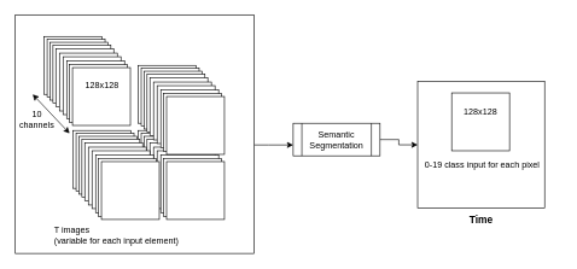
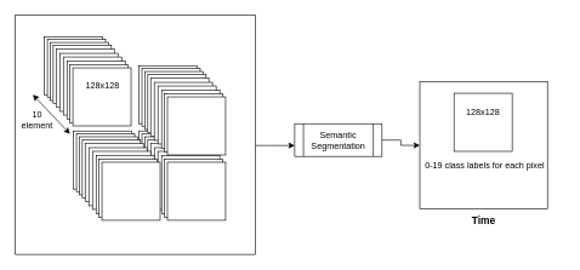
  <mxCell id="0" />
  <mxCell id="1" parent="0" />
  <mxCell id="2" value="" style="edgeStyle=orthogonalEdgeStyle;rounded=0;orthogonalLoop=1;jettySize=auto;html=1;" edge="1" parent="1" source="3" target="54"><mxGeometry relative="1" as="geometry"><Array as="points"><mxPoint x="370" y="200" /><mxPoint x="370" y="200" /></Array></mxGeometry></mxCell>
  <mxCell id="3" value="" style="whiteSpace=wrap;html=1;aspect=fixed;" vertex="1" parent="1"><mxGeometry x="20" y="20" width="330" height="330" as="geometry" /></mxCell>
- <mxCell id="4" value="&lt;div style=&quot;text-align: left;&quot;&gt;&lt;span style=&quot;background-color: initial;&quot;&gt;T images&amp;nbsp;&lt;/span&gt;&lt;/div&gt;(variable for each input element)" style="text;strokeColor=none;align=center;fillColor=none;html=1;verticalAlign=middle;whiteSpace=wrap;rounded=0;" vertex="1" parent="1"><mxGeometry x="30" y="310" width="260" height="30" as="geometry" /></mxCell>
  <mxCell id="5" value="" style="group" vertex="1" connectable="0" parent="1"><mxGeometry x="190" y="180" width="119" height="123" as="geometry" /></mxCell>
  <mxCell id="6" value="" style="whiteSpace=wrap;html=1;aspect=fixed;movable=1;resizable=1;rotatable=1;deletable=1;editable=1;locked=0;connectable=1;" vertex="1" parent="5"><mxGeometry width="80" height="80" as="geometry" /></mxCell>
  <mxCell id="7" value="" style="whiteSpace=wrap;html=1;aspect=fixed;movable=1;resizable=1;rotatable=1;deletable=1;editable=1;locked=0;connectable=1;" vertex="1" parent="5"><mxGeometry x="4" y="4" width="80" height="80" as="geometry" /></mxCell>
  <mxCell id="8" value="" style="whiteSpace=wrap;html=1;aspect=fixed;movable=1;resizable=1;rotatable=1;deletable=1;editable=1;locked=0;connectable=1;" vertex="1" parent="5"><mxGeometry x="8" y="8" width="80" height="80" as="geometry" /></mxCell>
  <mxCell id="9" value="" style="whiteSpace=wrap;html=1;aspect=fixed;movable=1;resizable=1;rotatable=1;deletable=1;editable=1;locked=0;connectable=1;" vertex="1" parent="5"><mxGeometry x="12" y="12" width="80" height="80" as="geometry" /></mxCell>
  <mxCell id="10" value="" style="whiteSpace=wrap;html=1;aspect=fixed;movable=1;resizable=1;rotatable=1;deletable=1;editable=1;locked=0;connectable=1;" vertex="1" parent="5"><mxGeometry x="16" y="17" width="80" height="80" as="geometry" /></mxCell>
  <mxCell id="11" value="" style="whiteSpace=wrap;html=1;aspect=fixed;movable=1;resizable=1;rotatable=1;deletable=1;editable=1;locked=0;connectable=1;" vertex="1" parent="5"><mxGeometry x="21" y="23" width="80" height="80" as="geometry" /></mxCell>
  <mxCell id="12" value="" style="whiteSpace=wrap;html=1;aspect=fixed;movable=1;resizable=1;rotatable=1;deletable=1;editable=1;locked=0;connectable=1;" vertex="1" parent="5"><mxGeometry x="26" y="28" width="80" height="80" as="geometry" /></mxCell>
  <mxCell id="13" value="" style="whiteSpace=wrap;html=1;aspect=fixed;movable=1;resizable=1;rotatable=1;deletable=1;editable=1;locked=0;connectable=1;" vertex="1" parent="5"><mxGeometry x="31" y="34" width="80" height="80" as="geometry" /></mxCell>
  <mxCell id="14" value="" style="whiteSpace=wrap;html=1;aspect=fixed;movable=1;resizable=1;rotatable=1;deletable=1;editable=1;locked=0;connectable=1;" vertex="1" parent="5"><mxGeometry x="35" y="39" width="80" height="80" as="geometry" /></mxCell>
  <mxCell id="15" value="" style="whiteSpace=wrap;html=1;aspect=fixed;movable=1;resizable=1;rotatable=1;deletable=1;editable=1;locked=0;connectable=1;" vertex="1" parent="5"><mxGeometry x="39" y="43" width="80" height="80" as="geometry" /></mxCell>
  <mxCell id="16" value="" style="group" vertex="1" connectable="0" parent="1"><mxGeometry x="190" y="90" width="119" height="123" as="geometry" /></mxCell>
  <mxCell id="17" value="" style="whiteSpace=wrap;html=1;aspect=fixed;movable=1;resizable=1;rotatable=1;deletable=1;editable=1;locked=0;connectable=1;" vertex="1" parent="16"><mxGeometry width="80" height="80" as="geometry" /></mxCell>
  <mxCell id="18" value="" style="whiteSpace=wrap;html=1;aspect=fixed;movable=1;resizable=1;rotatable=1;deletable=1;editable=1;locked=0;connectable=1;" vertex="1" parent="16"><mxGeometry x="4" y="4" width="80" height="80" as="geometry" /></mxCell>
  <mxCell id="19" value="" style="whiteSpace=wrap;html=1;aspect=fixed;movable=1;resizable=1;rotatable=1;deletable=1;editable=1;locked=0;connectable=1;" vertex="1" parent="16"><mxGeometry x="8" y="8" width="80" height="80" as="geometry" /></mxCell>
  <mxCell id="20" value="" style="whiteSpace=wrap;html=1;aspect=fixed;movable=1;resizable=1;rotatable=1;deletable=1;editable=1;locked=0;connectable=1;" vertex="1" parent="16"><mxGeometry x="12" y="12" width="80" height="80" as="geometry" /></mxCell>
  <mxCell id="21" value="" style="whiteSpace=wrap;html=1;aspect=fixed;movable=1;resizable=1;rotatable=1;deletable=1;editable=1;locked=0;connectable=1;" vertex="1" parent="16"><mxGeometry x="16" y="17" width="80" height="80" as="geometry" /></mxCell>
  <mxCell id="22" value="" style="whiteSpace=wrap;html=1;aspect=fixed;movable=1;resizable=1;rotatable=1;deletable=1;editable=1;locked=0;connectable=1;" vertex="1" parent="16"><mxGeometry x="21" y="23" width="80" height="80" as="geometry" /></mxCell>
  <mxCell id="23" value="" style="whiteSpace=wrap;html=1;aspect=fixed;movable=1;resizable=1;rotatable=1;deletable=1;editable=1;locked=0;connectable=1;" vertex="1" parent="16"><mxGeometry x="26" y="28" width="80" height="80" as="geometry" /></mxCell>
  <mxCell id="24" value="" style="whiteSpace=wrap;html=1;aspect=fixed;movable=1;resizable=1;rotatable=1;deletable=1;editable=1;locked=0;connectable=1;" vertex="1" parent="16"><mxGeometry x="31" y="34" width="80" height="80" as="geometry" /></mxCell>
  <mxCell id="25" value="" style="whiteSpace=wrap;html=1;aspect=fixed;movable=1;resizable=1;rotatable=1;deletable=1;editable=1;locked=0;connectable=1;" vertex="1" parent="16"><mxGeometry x="35" y="39" width="80" height="80" as="geometry" /></mxCell>
  <mxCell id="26" value="" style="whiteSpace=wrap;html=1;aspect=fixed;movable=1;resizable=1;rotatable=1;deletable=1;editable=1;locked=0;connectable=1;" vertex="1" parent="16"><mxGeometry x="39" y="43" width="80" height="80" as="geometry" /></mxCell>
  <mxCell id="27" value="" style="group" vertex="1" connectable="0" parent="1"><mxGeometry x="100" y="180" width="138.5" height="123" as="geometry" /></mxCell>
  <mxCell id="28" value="" style="whiteSpace=wrap;html=1;aspect=fixed;movable=1;resizable=1;rotatable=1;deletable=1;editable=1;locked=0;connectable=1;" vertex="1" parent="27"><mxGeometry width="80" height="80" as="geometry" /></mxCell>
  <mxCell id="29" value="" style="whiteSpace=wrap;html=1;aspect=fixed;movable=1;resizable=1;rotatable=1;deletable=1;editable=1;locked=0;connectable=1;" vertex="1" parent="27"><mxGeometry x="4" y="4" width="80" height="80" as="geometry" /></mxCell>
  <mxCell id="30" value="" style="whiteSpace=wrap;html=1;aspect=fixed;movable=1;resizable=1;rotatable=1;deletable=1;editable=1;locked=0;connectable=1;" vertex="1" parent="27"><mxGeometry x="8" y="8" width="80" height="80" as="geometry" /></mxCell>
  <mxCell id="31" value="" style="whiteSpace=wrap;html=1;aspect=fixed;movable=1;resizable=1;rotatable=1;deletable=1;editable=1;locked=0;connectable=1;" vertex="1" parent="27"><mxGeometry x="12" y="12" width="80" height="80" as="geometry" /></mxCell>
  <mxCell id="32" value="" style="whiteSpace=wrap;html=1;aspect=fixed;movable=1;resizable=1;rotatable=1;deletable=1;editable=1;locked=0;connectable=1;" vertex="1" parent="27"><mxGeometry x="16" y="17" width="80" height="80" as="geometry" /></mxCell>
  <mxCell id="33" value="" style="whiteSpace=wrap;html=1;aspect=fixed;movable=1;resizable=1;rotatable=1;deletable=1;editable=1;locked=0;connectable=1;" vertex="1" parent="27"><mxGeometry x="21" y="23" width="80" height="80" as="geometry" /></mxCell>
  <mxCell id="34" value="" style="whiteSpace=wrap;html=1;aspect=fixed;movable=1;resizable=1;rotatable=1;deletable=1;editable=1;locked=0;connectable=1;" vertex="1" parent="27"><mxGeometry x="26" y="28" width="80" height="80" as="geometry" /></mxCell>
  <mxCell id="35" value="" style="whiteSpace=wrap;html=1;aspect=fixed;movable=1;resizable=1;rotatable=1;deletable=1;editable=1;locked=0;connectable=1;" vertex="1" parent="27"><mxGeometry x="31" y="34" width="80" height="80" as="geometry" /></mxCell>
  <mxCell id="36" value="" style="whiteSpace=wrap;html=1;aspect=fixed;movable=1;resizable=1;rotatable=1;deletable=1;editable=1;locked=0;connectable=1;" vertex="1" parent="27"><mxGeometry x="35" y="39" width="80" height="80" as="geometry" /></mxCell>
  <mxCell id="37" value="" style="whiteSpace=wrap;html=1;aspect=fixed;movable=1;resizable=1;rotatable=1;deletable=1;editable=1;locked=0;connectable=1;" vertex="1" parent="27"><mxGeometry x="39" y="43" width="80" height="80" as="geometry" /></mxCell>
  <mxCell id="38" value="" style="group" vertex="1" connectable="0" parent="1"><mxGeometry x="20" y="50" width="159" height="130" as="geometry" /></mxCell>
  <mxCell id="39" value="" style="group" vertex="1" connectable="0" parent="38"><mxGeometry x="40" width="119" height="123" as="geometry" /></mxCell>
  <mxCell id="40" value="" style="whiteSpace=wrap;html=1;aspect=fixed;movable=1;resizable=1;rotatable=1;deletable=1;editable=1;locked=0;connectable=1;" vertex="1" parent="39"><mxGeometry width="80" height="80" as="geometry" /></mxCell>
  <mxCell id="41" value="" style="whiteSpace=wrap;html=1;aspect=fixed;movable=1;resizable=1;rotatable=1;deletable=1;editable=1;locked=0;connectable=1;" vertex="1" parent="39"><mxGeometry x="4" y="4" width="80" height="80" as="geometry" /></mxCell>
  <mxCell id="42" value="" style="whiteSpace=wrap;html=1;aspect=fixed;movable=1;resizable=1;rotatable=1;deletable=1;editable=1;locked=0;connectable=1;" vertex="1" parent="39"><mxGeometry x="8" y="8" width="80" height="80" as="geometry" /></mxCell>
  <mxCell id="43" value="" style="whiteSpace=wrap;html=1;aspect=fixed;movable=1;resizable=1;rotatable=1;deletable=1;editable=1;locked=0;connectable=1;" vertex="1" parent="39"><mxGeometry x="12" y="12" width="80" height="80" as="geometry" /></mxCell>
  <mxCell id="44" value="" style="whiteSpace=wrap;html=1;aspect=fixed;movable=1;resizable=1;rotatable=1;deletable=1;editable=1;locked=0;connectable=1;" vertex="1" parent="39"><mxGeometry x="16" y="17" width="80" height="80" as="geometry" /></mxCell>
  <mxCell id="45" value="" style="whiteSpace=wrap;html=1;aspect=fixed;movable=1;resizable=1;rotatable=1;deletable=1;editable=1;locked=0;connectable=1;" vertex="1" parent="39"><mxGeometry x="21" y="23" width="80" height="80" as="geometry" /></mxCell>
  <mxCell id="46" value="" style="whiteSpace=wrap;html=1;aspect=fixed;movable=1;resizable=1;rotatable=1;deletable=1;editable=1;locked=0;connectable=1;" vertex="1" parent="39"><mxGeometry x="26" y="28" width="80" height="80" as="geometry" /></mxCell>
  <mxCell id="47" value="" style="whiteSpace=wrap;html=1;aspect=fixed;movable=1;resizable=1;rotatable=1;deletable=1;editable=1;locked=0;connectable=1;" vertex="1" parent="39"><mxGeometry x="31" y="34" width="80" height="80" as="geometry" /></mxCell>
  <mxCell id="48" value="" style="whiteSpace=wrap;html=1;aspect=fixed;movable=1;resizable=1;rotatable=1;deletable=1;editable=1;locked=0;connectable=1;" vertex="1" parent="39"><mxGeometry x="35" y="39" width="80" height="80" as="geometry" /></mxCell>
  <mxCell id="49" value="" style="whiteSpace=wrap;html=1;aspect=fixed;movable=1;resizable=1;rotatable=1;deletable=1;editable=1;locked=0;connectable=1;" vertex="1" parent="39"><mxGeometry x="39" y="43" width="80" height="80" as="geometry" /></mxCell>
  <mxCell id="50" value="" style="endArrow=classic;startArrow=classic;html=1;rounded=0;" edge="1" parent="39"><mxGeometry width="50" height="50" relative="1" as="geometry"><mxPoint x="-16" y="80" as="sourcePoint" /><mxPoint x="35" y="134" as="targetPoint" /></mxGeometry></mxCell>
  <mxCell id="51" value="128x128" style="text;strokeColor=none;align=center;fillColor=none;html=1;verticalAlign=middle;whiteSpace=wrap;rounded=0;" vertex="1" parent="39"><mxGeometry x="50" y="53" width="60" height="30" as="geometry" /></mxCell>
- <mxCell id="52" value="10 channels" style="text;strokeColor=none;align=center;fillColor=none;html=1;verticalAlign=middle;whiteSpace=wrap;rounded=0;" vertex="1" parent="38"><mxGeometry y="100" width="60" height="30" as="geometry" /></mxCell>
+ <mxCell id="52" value="10 element" style="text;strokeColor=none;align=center;fillColor=none;html=1;verticalAlign=middle;whiteSpace=wrap;rounded=0;" vertex="1" parent="38"><mxGeometry y="100" width="60" height="30" as="geometry" /></mxCell>
  <mxCell id="53" value="" style="edgeStyle=orthogonalEdgeStyle;rounded=0;orthogonalLoop=1;jettySize=auto;html=1;" edge="1" parent="1" source="54" target="55"><mxGeometry relative="1" as="geometry" /></mxCell>
  <mxCell id="54" value="Semantic Segmentation" style="shape=process;whiteSpace=wrap;html=1;backgroundOutline=1;" vertex="1" parent="1"><mxGeometry x="404" y="170" width="120" height="45" as="geometry" /></mxCell>
  <mxCell id="55" value="" style="whiteSpace=wrap;html=1;aspect=fixed;" vertex="1" parent="1"><mxGeometry x="576" y="112" width="175.5" height="175.5" as="geometry" /></mxCell>
  <mxCell id="56" value="&lt;b&gt;&lt;font style=&quot;font-size: 14px;&quot;&gt;Time&lt;/font&gt;&lt;/b&gt;" style="text;strokeColor=none;align=center;fillColor=none;html=1;verticalAlign=middle;whiteSpace=wrap;rounded=0;" vertex="1" parent="1"><mxGeometry x="553.75" y="287.5" width="220" height="30" as="geometry" /></mxCell>
  <mxCell id="57" style="edgeStyle=orthogonalEdgeStyle;rounded=0;orthogonalLoop=1;jettySize=auto;html=1;exitX=0.5;exitY=1;exitDx=0;exitDy=0;" edge="1" parent="1" source="56" target="56"><mxGeometry relative="1" as="geometry" /></mxCell>
- <mxCell id="58" value="0-19 class input for each pixel" style="text;html=1;align=center;verticalAlign=middle;resizable=0;points=[];autosize=1;strokeColor=none;fillColor=none;" vertex="1" parent="1"><mxGeometry x="570" y="213" width="190" height="30" as="geometry" /></mxCell>
+ <mxCell id="58" value="0-19 class labels for each pixel" style="text;html=1;align=center;verticalAlign=middle;resizable=0;points=[];autosize=1;strokeColor=none;fillColor=none;" vertex="1" parent="1"><mxGeometry x="570" y="213" width="190" height="30" as="geometry" /></mxCell>
  <mxCell id="59" value="" style="group" vertex="1" connectable="0" parent="1"><mxGeometry x="623" y="128" width="80" height="80" as="geometry" /></mxCell>
  <mxCell id="60" value="" style="whiteSpace=wrap;html=1;aspect=fixed;" vertex="1" parent="59"><mxGeometry width="80" height="80" as="geometry" /></mxCell>
  <mxCell id="61" value="128x128" style="text;strokeColor=none;align=center;fillColor=none;html=1;verticalAlign=middle;whiteSpace=wrap;rounded=0;" vertex="1" parent="59"><mxGeometry x="10" y="11" width="60" height="30" as="geometry" /></mxCell>
